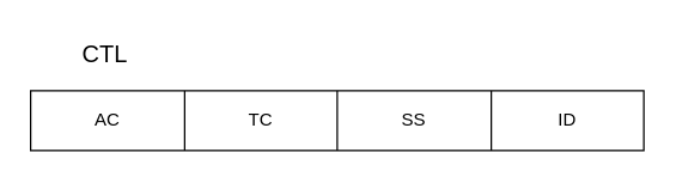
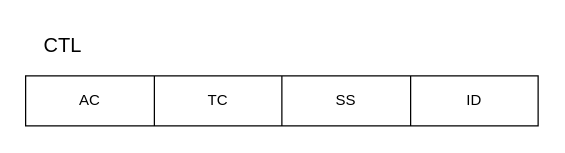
  <mxCell id="0" />
  <mxCell id="1" parent="0" />
  <mxCell id="2" value="" style="shape=table;startSize=0;container=1;collapsible=0;childLayout=tableLayout;" parent="1" vertex="1"><mxGeometry x="20" y="60" width="410" height="40" as="geometry" /></mxCell>
  <mxCell id="3" value="" style="shape=tableRow;horizontal=0;startSize=0;swimlaneHead=0;swimlaneBody=0;strokeColor=inherit;top=0;left=0;bottom=0;right=0;collapsible=0;dropTarget=0;fillColor=none;points=[[0,0.5],[1,0.5]];portConstraint=eastwest;" parent="2" vertex="1"><mxGeometry width="410" height="40" as="geometry" /></mxCell>
  <mxCell id="4" value="&lt;div&gt;AC&lt;/div&gt;" style="shape=partialRectangle;html=1;whiteSpace=wrap;connectable=0;strokeColor=inherit;overflow=hidden;fillColor=none;top=0;left=0;bottom=0;right=0;pointerEvents=1;" parent="3" vertex="1"><mxGeometry width="103" height="40" as="geometry"><mxRectangle width="103" height="40" as="alternateBounds" /></mxGeometry></mxCell>
  <mxCell id="5" value="TC" style="shape=partialRectangle;html=1;whiteSpace=wrap;connectable=0;strokeColor=inherit;overflow=hidden;fillColor=none;top=0;left=0;bottom=0;right=0;pointerEvents=1;" parent="3" vertex="1"><mxGeometry x="103" width="102" height="40" as="geometry"><mxRectangle width="102" height="40" as="alternateBounds" /></mxGeometry></mxCell>
  <mxCell id="6" value="SS" style="shape=partialRectangle;html=1;whiteSpace=wrap;connectable=0;strokeColor=inherit;overflow=hidden;fillColor=none;top=0;left=0;bottom=0;right=0;pointerEvents=1;" parent="3" vertex="1"><mxGeometry x="205" width="103" height="40" as="geometry"><mxRectangle width="103" height="40" as="alternateBounds" /></mxGeometry></mxCell>
  <mxCell id="7" value="ID" style="shape=partialRectangle;html=1;whiteSpace=wrap;connectable=0;strokeColor=inherit;overflow=hidden;fillColor=none;top=0;left=0;bottom=0;right=0;pointerEvents=1;" parent="3" vertex="1"><mxGeometry x="308" width="102" height="40" as="geometry"><mxRectangle width="102" height="40" as="alternateBounds" /></mxGeometry></mxCell>
- <mxCell id="8" value="&lt;div&gt;CTL&lt;/div&gt;" style="text;strokeColor=none;fillColor=none;html=1;align=center;verticalAlign=middle;whiteSpace=wrap;rounded=0;fontSize=16;" parent="1" vertex="1"><mxGeometry x="40" y="20" width="60" height="30" as="geometry" /></mxCell>
+ <mxCell id="8" value="&lt;div&gt;CTL&lt;/div&gt;" style="text;strokeColor=none;fillColor=none;html=1;align=center;verticalAlign=middle;whiteSpace=wrap;rounded=0;fontSize=16;" parent="1" vertex="1"><mxGeometry x="20" y="20" width="60" height="30" as="geometry" /></mxCell>
